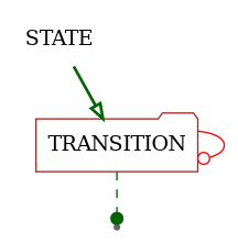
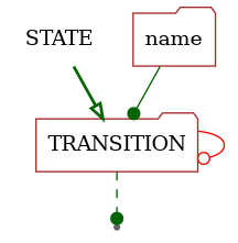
  digraph {
    node [color=brown shape=folder]
    edge [arrowhead=dot color=darkgreen style=solid]
    n1 [color=blue label=STATE shape=plaintext]
    n2 [label=TRANSITION]
+   n3 [label=name]
    end [color=gray40 shape=point]
    n1 -> n2 [arrowhead=onormal style=bold]
    n2 -> n2 [arrowhead=odot color=red]
    n2 -> end [style=dashed]
+   n3 -> n2
  }
